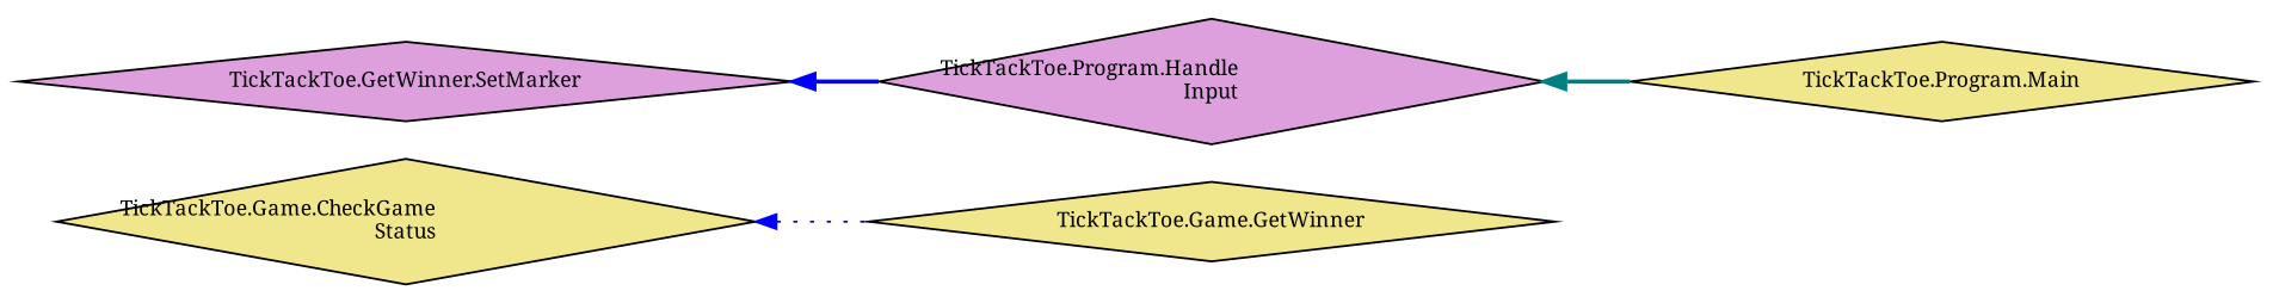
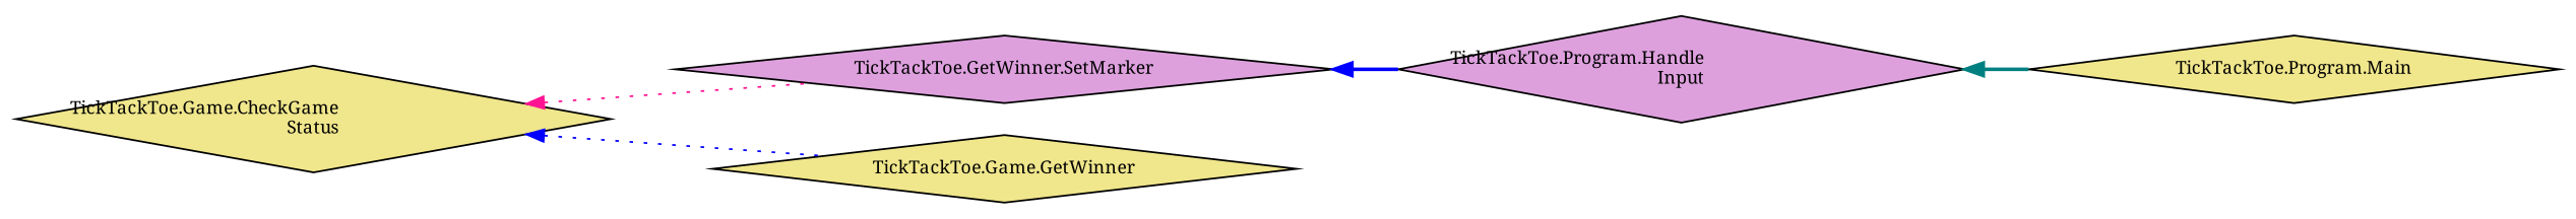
  digraph {
    fontname="Noto Serif"
    rankdir=LR
    node [color=black fillcolor=khaki fontname="Noto Serif" fontsize=10 shape=diamond style=filled]
    edge [color=blue dir=back fontname="Noto Serif" fontsize=10 labelfontname=Helvetica labelfontsize=10 style=dotted]
    n1 [fontcolor=black height=0.2 label="TickTackToe.Game.CheckGame\lStatus" width=0.4]
    n2 [fillcolor=plum height=0.2 label="TickTackToe.GetWinner.SetMarker" width=0.4]
    n3 [height=0.2 label="TickTackToe.Game.GetWinner" width=0.4]
    n4 [fillcolor=plum height=0.2 label="TickTackToe.Program.Handle\lInput" width=0.4]
    n5 [height=0.2 label="TickTackToe.Program.Main" width=0.4]
+   n1 -> n2 [color=deeppink]
    n1 -> n3
    n2 -> n4 [style=bold]
    n4 -> n5 [color=teal style=bold]
  }
